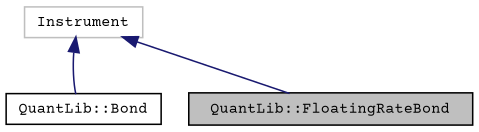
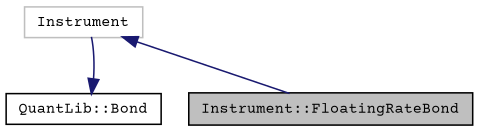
  digraph {
    fontname="Courier Prime"
    node [color=black fillcolor=white fontname="Courier Prime" fontsize=10 shape=record style=filled]
    edge [color=midnightblue dir=back fontname="Courier Prime" fontsize=10 labelfontname=Helvetica labelfontsize=10 style=solid]
-   n1 [fillcolor=grey75 fontcolor=black height=0.2 label="QuantLib::FloatingRateBond" width=0.4]
+   n1 [fillcolor=grey75 fontcolor=black height=0.2 label="Instrument::FloatingRateBond" width=0.4]
    n2 [height=0.2 label="QuantLib::Bond" width=0.4]
    n3 [color=grey75 height=0.2 label=Instrument width=0.4]
    n3 -> n1
-   n3 -> n2
+   n2 -> n3
  }
